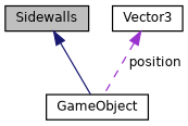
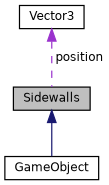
  digraph {
    node [color=black fillcolor=white fontname=Helvetica fontsize=10 shape=record style=filled]
    edge [dir=back fontname=Helvetica fontsize=10 labelfontname=Helvetica labelfontsize=10]
    n1 [fillcolor=grey75 fontcolor=black height=0.2 label=Sidewalls width=0.4]
    n2 [height=0.2 label=GameObject width=0.4]
    n3 [height=0.2 label=Vector3 width=0.4]
    n1 -> n2 [color=midnightblue style=solid]
-   n3 -> n2 [color=darkorchid3 label=" position" style=dashed]
+   n3 -> n1 [color=darkorchid3 label=" position" style=dashed]
  }
